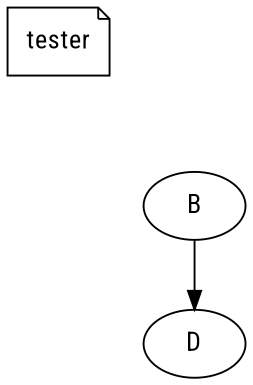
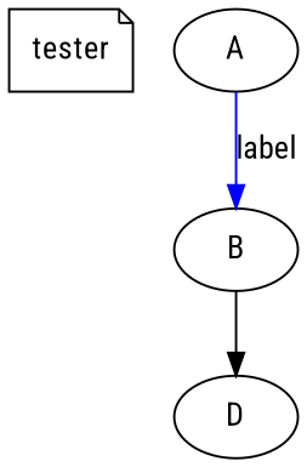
  digraph {
    fontname="Roboto Condensed"
    splines=TRUE
    node [fontname="Roboto Condensed"]
    edge [fontname="Roboto Condensed"]
    n1 [label=tester shape=note]
+   A
    B
    D
    subgraph sub_1 {
      rank=same
      n1
    }
+   A -> B [color=blue label=label]
    B -> D
  }
